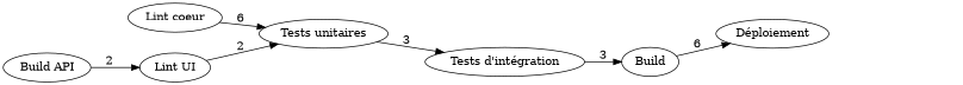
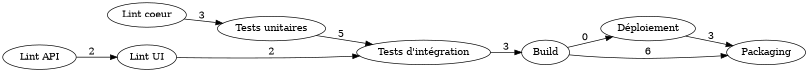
  digraph {
    rankdir=LR
    n1 [label="Lint coeur"]
    n2 [label="Tests unitaires"]
    n3 [label="Tests d'intégration"]
    n4 [label="Lint UI"]
-   n5 [label="Build API"]
+   n5 [label="Lint API"]
    n6 [label=Build]
    n7 [label="Déploiement"]
-   n1 -> n2 [label=6]
-   n2 -> n3 [label=3]
+   n8 [label=Packaging]
+   n1 -> n2 [label=3]
+   n2 -> n3 [label=5]
    n3 -> n6 [label=3]
-   n4 -> n2 [label=2]
+   n4 -> n3 [label=2]
    n5 -> n4 [label=2]
-   n6 -> n7 [label=6]
+   n6 -> n7 [label=0]
+   n6 -> n8 [label=6]
+   n7 -> n8 [label=3]
  }
